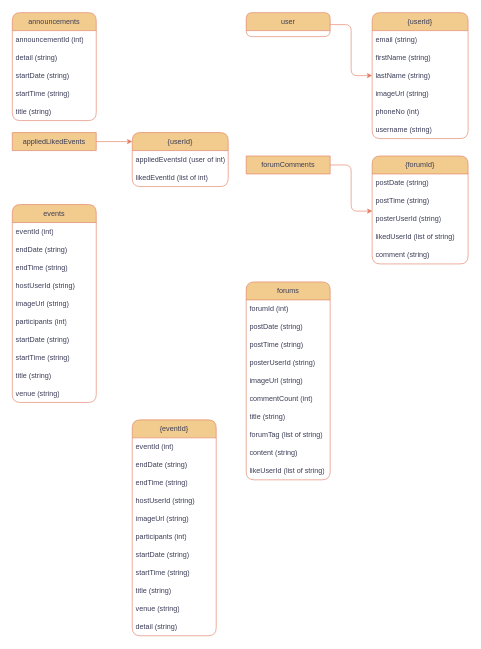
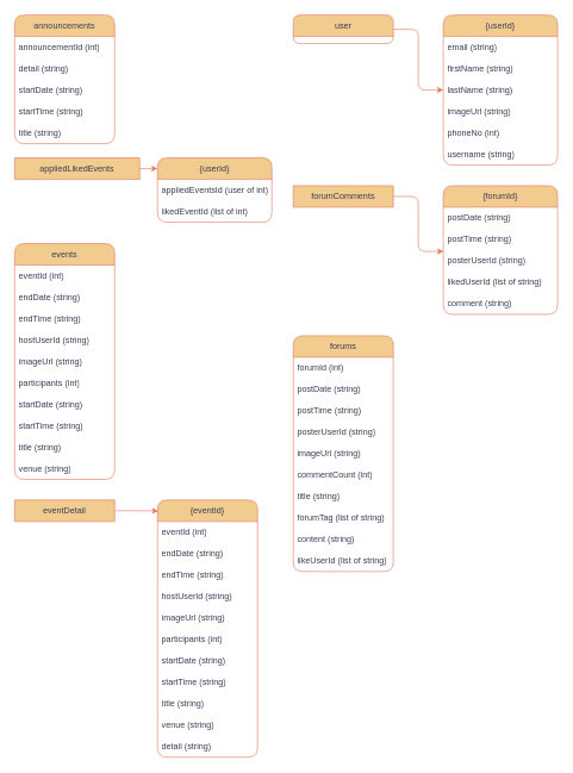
  <mxCell id="0" />
  <mxCell id="1" parent="0" />
  <mxCell id="2" value="announcements" style="swimlane;fontStyle=0;childLayout=stackLayout;horizontal=1;startSize=30;horizontalStack=0;resizeParent=1;resizeParentMax=0;resizeLast=0;collapsible=1;marginBottom=0;whiteSpace=wrap;html=1;labelBackgroundColor=none;fillColor=#F2CC8F;strokeColor=#E07A5F;fontColor=#393C56;rounded=1;" vertex="1" parent="1"><mxGeometry x="20" y="20" width="140" height="180" as="geometry" /></mxCell>
  <mxCell id="3" value="announcementId (int)" style="text;strokeColor=none;fillColor=none;align=left;verticalAlign=middle;spacingLeft=4;spacingRight=4;overflow=hidden;points=[[0,0.5],[1,0.5]];portConstraint=eastwest;rotatable=0;whiteSpace=wrap;html=1;labelBackgroundColor=none;fontColor=#393C56;rounded=1;" vertex="1" parent="2"><mxGeometry y="30" width="140" height="30" as="geometry" /></mxCell>
  <mxCell id="4" value="detail (string)" style="text;strokeColor=none;fillColor=none;align=left;verticalAlign=middle;spacingLeft=4;spacingRight=4;overflow=hidden;points=[[0,0.5],[1,0.5]];portConstraint=eastwest;rotatable=0;whiteSpace=wrap;html=1;labelBackgroundColor=none;fontColor=#393C56;rounded=1;" vertex="1" parent="2"><mxGeometry y="60" width="140" height="30" as="geometry" /></mxCell>
  <mxCell id="5" value="startDate (string)" style="text;strokeColor=none;fillColor=none;align=left;verticalAlign=middle;spacingLeft=4;spacingRight=4;overflow=hidden;points=[[0,0.5],[1,0.5]];portConstraint=eastwest;rotatable=0;whiteSpace=wrap;html=1;labelBackgroundColor=none;fontColor=#393C56;rounded=1;" vertex="1" parent="2"><mxGeometry y="90" width="140" height="30" as="geometry" /></mxCell>
  <mxCell id="6" value="startTime (string)" style="text;strokeColor=none;fillColor=none;align=left;verticalAlign=middle;spacingLeft=4;spacingRight=4;overflow=hidden;points=[[0,0.5],[1,0.5]];portConstraint=eastwest;rotatable=0;whiteSpace=wrap;html=1;labelBackgroundColor=none;fontColor=#393C56;rounded=1;" vertex="1" parent="2"><mxGeometry y="120" width="140" height="30" as="geometry" /></mxCell>
  <mxCell id="7" value="title (string)" style="text;strokeColor=none;fillColor=none;align=left;verticalAlign=middle;spacingLeft=4;spacingRight=4;overflow=hidden;points=[[0,0.5],[1,0.5]];portConstraint=eastwest;rotatable=0;whiteSpace=wrap;html=1;labelBackgroundColor=none;fontColor=#393C56;rounded=1;" vertex="1" parent="2"><mxGeometry y="150" width="140" height="30" as="geometry" /></mxCell>
  <mxCell id="8" style="edgeStyle=orthogonalEdgeStyle;rounded=1;orthogonalLoop=1;jettySize=auto;html=1;exitX=1;exitY=0.5;exitDx=0;exitDy=0;entryX=0;entryY=0.5;entryDx=0;entryDy=0;labelBackgroundColor=none;strokeColor=#E07A5F;fontColor=default;" edge="1" parent="1" source="9"><mxGeometry relative="1" as="geometry"><mxPoint x="220" y="235" as="targetPoint" /></mxGeometry></mxCell>
- <mxCell id="9" value="appliedLikedEvents" style="swimlane;fontStyle=0;childLayout=stackLayout;horizontal=1;startSize=30;horizontalStack=0;resizeParent=1;resizeParentMax=0;resizeLast=0;collapsible=1;marginBottom=0;whiteSpace=wrap;html=1;labelBackgroundColor=none;fillColor=#F2CC8F;strokeColor=#E07A5F;fontColor=#393C56;rounded=1;" vertex="1" parent="1"><mxGeometry x="20" y="220" width="140" height="30" as="geometry" /></mxCell>
+ <mxCell id="9" value="appliedLikedEvents" style="swimlane;fontStyle=0;childLayout=stackLayout;horizontal=1;startSize=30;horizontalStack=0;resizeParent=1;resizeParentMax=0;resizeLast=0;collapsible=1;marginBottom=0;whiteSpace=wrap;html=1;labelBackgroundColor=none;fillColor=#F2CC8F;strokeColor=#E07A5F;fontColor=#393C56;rounded=1;" vertex="1" parent="1"><mxGeometry x="20" y="220" width="175" height="30" as="geometry" /></mxCell>
  <mxCell id="10" value="{userId}" style="swimlane;fontStyle=0;childLayout=stackLayout;horizontal=1;startSize=30;horizontalStack=0;resizeParent=1;resizeParentMax=0;resizeLast=0;collapsible=1;marginBottom=0;whiteSpace=wrap;html=1;labelBackgroundColor=none;fillColor=#F2CC8F;strokeColor=#E07A5F;fontColor=#393C56;rounded=1;" vertex="1" parent="1"><mxGeometry x="220" y="220" width="160" height="90" as="geometry" /></mxCell>
  <mxCell id="11" value="appliedEventsId (user of int)" style="text;strokeColor=none;fillColor=none;align=left;verticalAlign=middle;spacingLeft=4;spacingRight=4;overflow=hidden;points=[[0,0.5],[1,0.5]];portConstraint=eastwest;rotatable=0;whiteSpace=wrap;html=1;labelBackgroundColor=none;fontColor=#393C56;rounded=1;" vertex="1" parent="10"><mxGeometry y="30" width="160" height="30" as="geometry" /></mxCell>
  <mxCell id="12" value="likedEventId (list of int)" style="text;strokeColor=none;fillColor=none;align=left;verticalAlign=middle;spacingLeft=4;spacingRight=4;overflow=hidden;points=[[0,0.5],[1,0.5]];portConstraint=eastwest;rotatable=0;whiteSpace=wrap;html=1;labelBackgroundColor=none;fontColor=#393C56;rounded=1;" vertex="1" parent="10"><mxGeometry y="60" width="160" height="30" as="geometry" /></mxCell>
  <mxCell id="13" value="events" style="swimlane;fontStyle=0;childLayout=stackLayout;horizontal=1;startSize=30;horizontalStack=0;resizeParent=1;resizeParentMax=0;resizeLast=0;collapsible=1;marginBottom=0;whiteSpace=wrap;html=1;labelBackgroundColor=none;fillColor=#F2CC8F;strokeColor=#E07A5F;fontColor=#393C56;rounded=1;" vertex="1" parent="1"><mxGeometry x="20" y="340" width="140" height="330" as="geometry" /></mxCell>
  <mxCell id="14" value="eventId (int)" style="text;strokeColor=none;fillColor=none;align=left;verticalAlign=middle;spacingLeft=4;spacingRight=4;overflow=hidden;points=[[0,0.5],[1,0.5]];portConstraint=eastwest;rotatable=0;whiteSpace=wrap;html=1;labelBackgroundColor=none;fontColor=#393C56;rounded=1;" vertex="1" parent="13"><mxGeometry y="30" width="140" height="30" as="geometry" /></mxCell>
  <mxCell id="15" value="endDate (string)" style="text;strokeColor=none;fillColor=none;align=left;verticalAlign=middle;spacingLeft=4;spacingRight=4;overflow=hidden;points=[[0,0.5],[1,0.5]];portConstraint=eastwest;rotatable=0;whiteSpace=wrap;html=1;labelBackgroundColor=none;fontColor=#393C56;rounded=1;" vertex="1" parent="13"><mxGeometry y="60" width="140" height="30" as="geometry" /></mxCell>
  <mxCell id="16" value="endTime&amp;nbsp;(string)" style="text;strokeColor=none;fillColor=none;align=left;verticalAlign=middle;spacingLeft=4;spacingRight=4;overflow=hidden;points=[[0,0.5],[1,0.5]];portConstraint=eastwest;rotatable=0;whiteSpace=wrap;html=1;labelBackgroundColor=none;fontColor=#393C56;rounded=1;" vertex="1" parent="13"><mxGeometry y="90" width="140" height="30" as="geometry" /></mxCell>
  <mxCell id="17" value="hostUserId&amp;nbsp;(string)" style="text;strokeColor=none;fillColor=none;align=left;verticalAlign=middle;spacingLeft=4;spacingRight=4;overflow=hidden;points=[[0,0.5],[1,0.5]];portConstraint=eastwest;rotatable=0;whiteSpace=wrap;html=1;labelBackgroundColor=none;fontColor=#393C56;rounded=1;" vertex="1" parent="13"><mxGeometry y="120" width="140" height="30" as="geometry" /></mxCell>
  <mxCell id="18" value="imageUrl&amp;nbsp;(string)" style="text;strokeColor=none;fillColor=none;align=left;verticalAlign=middle;spacingLeft=4;spacingRight=4;overflow=hidden;points=[[0,0.5],[1,0.5]];portConstraint=eastwest;rotatable=0;whiteSpace=wrap;html=1;labelBackgroundColor=none;fontColor=#393C56;rounded=1;" vertex="1" parent="13"><mxGeometry y="150" width="140" height="30" as="geometry" /></mxCell>
  <mxCell id="19" value="participants (int)" style="text;strokeColor=none;fillColor=none;align=left;verticalAlign=middle;spacingLeft=4;spacingRight=4;overflow=hidden;points=[[0,0.5],[1,0.5]];portConstraint=eastwest;rotatable=0;whiteSpace=wrap;html=1;labelBackgroundColor=none;fontColor=#393C56;rounded=1;" vertex="1" parent="13"><mxGeometry y="180" width="140" height="30" as="geometry" /></mxCell>
  <mxCell id="20" value="startDate&amp;nbsp;(string)" style="text;strokeColor=none;fillColor=none;align=left;verticalAlign=middle;spacingLeft=4;spacingRight=4;overflow=hidden;points=[[0,0.5],[1,0.5]];portConstraint=eastwest;rotatable=0;whiteSpace=wrap;html=1;labelBackgroundColor=none;fontColor=#393C56;rounded=1;" vertex="1" parent="13"><mxGeometry y="210" width="140" height="30" as="geometry" /></mxCell>
  <mxCell id="21" value="startTime&amp;nbsp;(string)" style="text;strokeColor=none;fillColor=none;align=left;verticalAlign=middle;spacingLeft=4;spacingRight=4;overflow=hidden;points=[[0,0.5],[1,0.5]];portConstraint=eastwest;rotatable=0;whiteSpace=wrap;html=1;labelBackgroundColor=none;fontColor=#393C56;rounded=1;" vertex="1" parent="13"><mxGeometry y="240" width="140" height="30" as="geometry" /></mxCell>
  <mxCell id="22" value="title&amp;nbsp;(string)" style="text;strokeColor=none;fillColor=none;align=left;verticalAlign=middle;spacingLeft=4;spacingRight=4;overflow=hidden;points=[[0,0.5],[1,0.5]];portConstraint=eastwest;rotatable=0;whiteSpace=wrap;html=1;labelBackgroundColor=none;fontColor=#393C56;rounded=1;" vertex="1" parent="13"><mxGeometry y="270" width="140" height="30" as="geometry" /></mxCell>
  <mxCell id="23" value="venue&amp;nbsp;(string)" style="text;strokeColor=none;fillColor=none;align=left;verticalAlign=middle;spacingLeft=4;spacingRight=4;overflow=hidden;points=[[0,0.5],[1,0.5]];portConstraint=eastwest;rotatable=0;whiteSpace=wrap;html=1;labelBackgroundColor=none;fontColor=#393C56;rounded=1;" vertex="1" parent="13"><mxGeometry y="300" width="140" height="30" as="geometry" /></mxCell>
  <mxCell id="24" value="{eventId}" style="swimlane;fontStyle=0;childLayout=stackLayout;horizontal=1;startSize=30;horizontalStack=0;resizeParent=1;resizeParentMax=0;resizeLast=0;collapsible=1;marginBottom=0;whiteSpace=wrap;html=1;labelBackgroundColor=none;fillColor=#F2CC8F;strokeColor=#E07A5F;fontColor=#393C56;rounded=1;" vertex="1" parent="1"><mxGeometry x="220" y="699" width="140" height="360" as="geometry" /></mxCell>
  <mxCell id="25" value="eventId (int)" style="text;strokeColor=none;fillColor=none;align=left;verticalAlign=middle;spacingLeft=4;spacingRight=4;overflow=hidden;points=[[0,0.5],[1,0.5]];portConstraint=eastwest;rotatable=0;whiteSpace=wrap;html=1;labelBackgroundColor=none;fontColor=#393C56;rounded=1;" vertex="1" parent="24"><mxGeometry y="30" width="140" height="30" as="geometry" /></mxCell>
  <mxCell id="26" value="endDate (string)" style="text;strokeColor=none;fillColor=none;align=left;verticalAlign=middle;spacingLeft=4;spacingRight=4;overflow=hidden;points=[[0,0.5],[1,0.5]];portConstraint=eastwest;rotatable=0;whiteSpace=wrap;html=1;labelBackgroundColor=none;fontColor=#393C56;rounded=1;" vertex="1" parent="24"><mxGeometry y="60" width="140" height="30" as="geometry" /></mxCell>
  <mxCell id="27" value="endTime&amp;nbsp;(string)" style="text;strokeColor=none;fillColor=none;align=left;verticalAlign=middle;spacingLeft=4;spacingRight=4;overflow=hidden;points=[[0,0.5],[1,0.5]];portConstraint=eastwest;rotatable=0;whiteSpace=wrap;html=1;labelBackgroundColor=none;fontColor=#393C56;rounded=1;" vertex="1" parent="24"><mxGeometry y="90" width="140" height="30" as="geometry" /></mxCell>
  <mxCell id="28" value="hostUserId&amp;nbsp;(string)" style="text;strokeColor=none;fillColor=none;align=left;verticalAlign=middle;spacingLeft=4;spacingRight=4;overflow=hidden;points=[[0,0.5],[1,0.5]];portConstraint=eastwest;rotatable=0;whiteSpace=wrap;html=1;labelBackgroundColor=none;fontColor=#393C56;rounded=1;" vertex="1" parent="24"><mxGeometry y="120" width="140" height="30" as="geometry" /></mxCell>
  <mxCell id="29" value="imageUrl&amp;nbsp;(string)" style="text;strokeColor=none;fillColor=none;align=left;verticalAlign=middle;spacingLeft=4;spacingRight=4;overflow=hidden;points=[[0,0.5],[1,0.5]];portConstraint=eastwest;rotatable=0;whiteSpace=wrap;html=1;labelBackgroundColor=none;fontColor=#393C56;rounded=1;" vertex="1" parent="24"><mxGeometry y="150" width="140" height="30" as="geometry" /></mxCell>
  <mxCell id="30" value="participants (int)" style="text;strokeColor=none;fillColor=none;align=left;verticalAlign=middle;spacingLeft=4;spacingRight=4;overflow=hidden;points=[[0,0.5],[1,0.5]];portConstraint=eastwest;rotatable=0;whiteSpace=wrap;html=1;labelBackgroundColor=none;fontColor=#393C56;rounded=1;" vertex="1" parent="24"><mxGeometry y="180" width="140" height="30" as="geometry" /></mxCell>
  <mxCell id="31" value="startDate&amp;nbsp;(string)" style="text;strokeColor=none;fillColor=none;align=left;verticalAlign=middle;spacingLeft=4;spacingRight=4;overflow=hidden;points=[[0,0.5],[1,0.5]];portConstraint=eastwest;rotatable=0;whiteSpace=wrap;html=1;labelBackgroundColor=none;fontColor=#393C56;rounded=1;" vertex="1" parent="24"><mxGeometry y="210" width="140" height="30" as="geometry" /></mxCell>
  <mxCell id="32" value="startTime&amp;nbsp;(string)" style="text;strokeColor=none;fillColor=none;align=left;verticalAlign=middle;spacingLeft=4;spacingRight=4;overflow=hidden;points=[[0,0.5],[1,0.5]];portConstraint=eastwest;rotatable=0;whiteSpace=wrap;html=1;labelBackgroundColor=none;fontColor=#393C56;rounded=1;" vertex="1" parent="24"><mxGeometry y="240" width="140" height="30" as="geometry" /></mxCell>
  <mxCell id="33" value="title&amp;nbsp;(string)" style="text;strokeColor=none;fillColor=none;align=left;verticalAlign=middle;spacingLeft=4;spacingRight=4;overflow=hidden;points=[[0,0.5],[1,0.5]];portConstraint=eastwest;rotatable=0;whiteSpace=wrap;html=1;labelBackgroundColor=none;fontColor=#393C56;rounded=1;" vertex="1" parent="24"><mxGeometry y="270" width="140" height="30" as="geometry" /></mxCell>
  <mxCell id="34" value="venue&amp;nbsp;(string)" style="text;strokeColor=none;fillColor=none;align=left;verticalAlign=middle;spacingLeft=4;spacingRight=4;overflow=hidden;points=[[0,0.5],[1,0.5]];portConstraint=eastwest;rotatable=0;whiteSpace=wrap;html=1;labelBackgroundColor=none;fontColor=#393C56;rounded=1;" vertex="1" parent="24"><mxGeometry y="300" width="140" height="30" as="geometry" /></mxCell>
  <mxCell id="35" value="detail (string)" style="text;strokeColor=none;fillColor=none;align=left;verticalAlign=middle;spacingLeft=4;spacingRight=4;overflow=hidden;points=[[0,0.5],[1,0.5]];portConstraint=eastwest;rotatable=0;whiteSpace=wrap;html=1;labelBackgroundColor=none;fontColor=#393C56;rounded=1;" vertex="1" parent="24"><mxGeometry y="330" width="140" height="30" as="geometry" /></mxCell>
  <mxCell id="36" value="forums" style="swimlane;fontStyle=0;childLayout=stackLayout;horizontal=1;startSize=30;horizontalStack=0;resizeParent=1;resizeParentMax=0;resizeLast=0;collapsible=1;marginBottom=0;whiteSpace=wrap;html=1;labelBackgroundColor=none;fillColor=#F2CC8F;strokeColor=#E07A5F;fontColor=#393C56;rounded=1;" vertex="1" parent="1"><mxGeometry x="410" y="469" width="140" height="330" as="geometry" /></mxCell>
  <mxCell id="37" value="forumId (int)" style="text;strokeColor=none;fillColor=none;align=left;verticalAlign=middle;spacingLeft=4;spacingRight=4;overflow=hidden;points=[[0,0.5],[1,0.5]];portConstraint=eastwest;rotatable=0;whiteSpace=wrap;html=1;labelBackgroundColor=none;fontColor=#393C56;rounded=1;" vertex="1" parent="36"><mxGeometry y="30" width="140" height="30" as="geometry" /></mxCell>
  <mxCell id="38" value="postDate (string)" style="text;strokeColor=none;fillColor=none;align=left;verticalAlign=middle;spacingLeft=4;spacingRight=4;overflow=hidden;points=[[0,0.5],[1,0.5]];portConstraint=eastwest;rotatable=0;whiteSpace=wrap;html=1;labelBackgroundColor=none;fontColor=#393C56;rounded=1;" vertex="1" parent="36"><mxGeometry y="60" width="140" height="30" as="geometry" /></mxCell>
  <mxCell id="39" value="postTime&amp;nbsp;(string)" style="text;strokeColor=none;fillColor=none;align=left;verticalAlign=middle;spacingLeft=4;spacingRight=4;overflow=hidden;points=[[0,0.5],[1,0.5]];portConstraint=eastwest;rotatable=0;whiteSpace=wrap;html=1;labelBackgroundColor=none;fontColor=#393C56;rounded=1;" vertex="1" parent="36"><mxGeometry y="90" width="140" height="30" as="geometry" /></mxCell>
  <mxCell id="40" value="posterUserId&amp;nbsp;(string)" style="text;strokeColor=none;fillColor=none;align=left;verticalAlign=middle;spacingLeft=4;spacingRight=4;overflow=hidden;points=[[0,0.5],[1,0.5]];portConstraint=eastwest;rotatable=0;whiteSpace=wrap;html=1;labelBackgroundColor=none;fontColor=#393C56;rounded=1;" vertex="1" parent="36"><mxGeometry y="120" width="140" height="30" as="geometry" /></mxCell>
  <mxCell id="41" value="imageUrl&amp;nbsp;(string)" style="text;strokeColor=none;fillColor=none;align=left;verticalAlign=middle;spacingLeft=4;spacingRight=4;overflow=hidden;points=[[0,0.5],[1,0.5]];portConstraint=eastwest;rotatable=0;whiteSpace=wrap;html=1;labelBackgroundColor=none;fontColor=#393C56;rounded=1;" vertex="1" parent="36"><mxGeometry y="150" width="140" height="30" as="geometry" /></mxCell>
  <mxCell id="42" value="commentCount (int)" style="text;strokeColor=none;fillColor=none;align=left;verticalAlign=middle;spacingLeft=4;spacingRight=4;overflow=hidden;points=[[0,0.5],[1,0.5]];portConstraint=eastwest;rotatable=0;whiteSpace=wrap;html=1;labelBackgroundColor=none;fontColor=#393C56;rounded=1;" vertex="1" parent="36"><mxGeometry y="180" width="140" height="30" as="geometry" /></mxCell>
  <mxCell id="43" value="title (string)" style="text;strokeColor=none;fillColor=none;align=left;verticalAlign=middle;spacingLeft=4;spacingRight=4;overflow=hidden;points=[[0,0.5],[1,0.5]];portConstraint=eastwest;rotatable=0;whiteSpace=wrap;html=1;labelBackgroundColor=none;fontColor=#393C56;rounded=1;" vertex="1" parent="36"><mxGeometry y="210" width="140" height="30" as="geometry" /></mxCell>
  <mxCell id="44" value="forumTag (list of string)" style="text;strokeColor=none;fillColor=none;align=left;verticalAlign=middle;spacingLeft=4;spacingRight=4;overflow=hidden;points=[[0,0.5],[1,0.5]];portConstraint=eastwest;rotatable=0;whiteSpace=wrap;html=1;labelBackgroundColor=none;fontColor=#393C56;rounded=1;" vertex="1" parent="36"><mxGeometry y="240" width="140" height="30" as="geometry" /></mxCell>
  <mxCell id="45" value="content (string)" style="text;strokeColor=none;fillColor=none;align=left;verticalAlign=middle;spacingLeft=4;spacingRight=4;overflow=hidden;points=[[0,0.5],[1,0.5]];portConstraint=eastwest;rotatable=0;whiteSpace=wrap;html=1;labelBackgroundColor=none;fontColor=#393C56;rounded=1;" vertex="1" parent="36"><mxGeometry y="270" width="140" height="30" as="geometry" /></mxCell>
  <mxCell id="46" value="likeUserId (list of string)" style="text;strokeColor=none;fillColor=none;align=left;verticalAlign=middle;spacingLeft=4;spacingRight=4;overflow=hidden;points=[[0,0.5],[1,0.5]];portConstraint=eastwest;rotatable=0;whiteSpace=wrap;html=1;labelBackgroundColor=none;fontColor=#393C56;rounded=1;" vertex="1" parent="36"><mxGeometry y="300" width="140" height="30" as="geometry" /></mxCell>
  <mxCell id="47" value="{forumId}" style="swimlane;fontStyle=0;childLayout=stackLayout;horizontal=1;startSize=30;horizontalStack=0;resizeParent=1;resizeParentMax=0;resizeLast=0;collapsible=1;marginBottom=0;whiteSpace=wrap;html=1;labelBackgroundColor=none;fillColor=#F2CC8F;strokeColor=#E07A5F;fontColor=#393C56;rounded=1;" vertex="1" parent="1"><mxGeometry x="620" y="259" width="160" height="180" as="geometry" /></mxCell>
  <mxCell id="48" value="postDate (string)" style="text;strokeColor=none;fillColor=none;align=left;verticalAlign=middle;spacingLeft=4;spacingRight=4;overflow=hidden;points=[[0,0.5],[1,0.5]];portConstraint=eastwest;rotatable=0;whiteSpace=wrap;html=1;labelBackgroundColor=none;fontColor=#393C56;rounded=1;" vertex="1" parent="47"><mxGeometry y="30" width="160" height="30" as="geometry" /></mxCell>
  <mxCell id="49" value="postTime&amp;nbsp;(string)" style="text;strokeColor=none;fillColor=none;align=left;verticalAlign=middle;spacingLeft=4;spacingRight=4;overflow=hidden;points=[[0,0.5],[1,0.5]];portConstraint=eastwest;rotatable=0;whiteSpace=wrap;html=1;labelBackgroundColor=none;fontColor=#393C56;rounded=1;" vertex="1" parent="47"><mxGeometry y="60" width="160" height="30" as="geometry" /></mxCell>
  <mxCell id="50" value="posterUserId&amp;nbsp;(string)" style="text;strokeColor=none;fillColor=none;align=left;verticalAlign=middle;spacingLeft=4;spacingRight=4;overflow=hidden;points=[[0,0.5],[1,0.5]];portConstraint=eastwest;rotatable=0;whiteSpace=wrap;html=1;labelBackgroundColor=none;fontColor=#393C56;rounded=1;" vertex="1" parent="47"><mxGeometry y="90" width="160" height="30" as="geometry" /></mxCell>
  <mxCell id="51" value="likedUserId (list of string)" style="text;strokeColor=none;fillColor=none;align=left;verticalAlign=middle;spacingLeft=4;spacingRight=4;overflow=hidden;points=[[0,0.5],[1,0.5]];portConstraint=eastwest;rotatable=0;whiteSpace=wrap;html=1;labelBackgroundColor=none;fontColor=#393C56;rounded=1;" vertex="1" parent="47"><mxGeometry y="120" width="160" height="30" as="geometry" /></mxCell>
  <mxCell id="52" value="comment (string)" style="text;strokeColor=none;fillColor=none;align=left;verticalAlign=middle;spacingLeft=4;spacingRight=4;overflow=hidden;points=[[0,0.5],[1,0.5]];portConstraint=eastwest;rotatable=0;whiteSpace=wrap;html=1;labelBackgroundColor=none;fontColor=#393C56;rounded=1;" vertex="1" parent="47"><mxGeometry y="150" width="160" height="30" as="geometry" /></mxCell>
  <mxCell id="53" style="edgeStyle=orthogonalEdgeStyle;rounded=1;orthogonalLoop=1;jettySize=auto;html=1;exitX=1;exitY=0.5;exitDx=0;exitDy=0;entryX=0.002;entryY=0.065;entryDx=0;entryDy=0;entryPerimeter=0;labelBackgroundColor=none;strokeColor=#E07A5F;fontColor=default;" edge="1" parent="1" source="54" target="50"><mxGeometry relative="1" as="geometry" /></mxCell>
  <mxCell id="54" value="forumComments" style="swimlane;fontStyle=0;childLayout=stackLayout;horizontal=1;startSize=30;horizontalStack=0;resizeParent=1;resizeParentMax=0;resizeLast=0;collapsible=1;marginBottom=0;whiteSpace=wrap;html=1;labelBackgroundColor=none;fillColor=#F2CC8F;strokeColor=#E07A5F;fontColor=#393C56;rounded=1;" vertex="1" parent="1"><mxGeometry x="410" y="259" width="140" height="30" as="geometry" /></mxCell>
  <mxCell id="55" style="edgeStyle=orthogonalEdgeStyle;rounded=1;orthogonalLoop=1;jettySize=auto;html=1;exitX=1;exitY=0.5;exitDx=0;exitDy=0;labelBackgroundColor=none;strokeColor=#E07A5F;fontColor=default;" edge="1" parent="1" source="56" target="57"><mxGeometry relative="1" as="geometry" /></mxCell>
  <mxCell id="56" value="user" style="swimlane;fontStyle=0;childLayout=stackLayout;horizontal=1;startSize=30;horizontalStack=0;resizeParent=1;resizeParentMax=0;resizeLast=0;collapsible=1;marginBottom=0;whiteSpace=wrap;html=1;labelBackgroundColor=none;fillColor=#F2CC8F;strokeColor=#E07A5F;fontColor=#393C56;rounded=1;" vertex="1" parent="1"><mxGeometry x="410" y="20" width="140" height="40" as="geometry" /></mxCell>
  <mxCell id="57" value="{userId}" style="swimlane;fontStyle=0;childLayout=stackLayout;horizontal=1;startSize=30;horizontalStack=0;resizeParent=1;resizeParentMax=0;resizeLast=0;collapsible=1;marginBottom=0;whiteSpace=wrap;html=1;labelBackgroundColor=none;fillColor=#F2CC8F;strokeColor=#E07A5F;fontColor=#393C56;rounded=1;" vertex="1" parent="1"><mxGeometry x="620" y="20" width="160" height="210" as="geometry" /></mxCell>
  <mxCell id="58" value="email (string)" style="text;strokeColor=none;fillColor=none;align=left;verticalAlign=middle;spacingLeft=4;spacingRight=4;overflow=hidden;points=[[0,0.5],[1,0.5]];portConstraint=eastwest;rotatable=0;whiteSpace=wrap;html=1;labelBackgroundColor=none;fontColor=#393C56;rounded=1;" vertex="1" parent="57"><mxGeometry y="30" width="160" height="30" as="geometry" /></mxCell>
  <mxCell id="59" value="firstName (string)" style="text;strokeColor=none;fillColor=none;align=left;verticalAlign=middle;spacingLeft=4;spacingRight=4;overflow=hidden;points=[[0,0.5],[1,0.5]];portConstraint=eastwest;rotatable=0;whiteSpace=wrap;html=1;labelBackgroundColor=none;fontColor=#393C56;rounded=1;" vertex="1" parent="57"><mxGeometry y="60" width="160" height="30" as="geometry" /></mxCell>
  <mxCell id="60" value="lastName (string)" style="text;strokeColor=none;fillColor=none;align=left;verticalAlign=middle;spacingLeft=4;spacingRight=4;overflow=hidden;points=[[0,0.5],[1,0.5]];portConstraint=eastwest;rotatable=0;whiteSpace=wrap;html=1;labelBackgroundColor=none;fontColor=#393C56;rounded=1;" vertex="1" parent="57"><mxGeometry y="90" width="160" height="30" as="geometry" /></mxCell>
  <mxCell id="61" value="imageUrl&amp;nbsp;(string)" style="text;strokeColor=none;fillColor=none;align=left;verticalAlign=middle;spacingLeft=4;spacingRight=4;overflow=hidden;points=[[0,0.5],[1,0.5]];portConstraint=eastwest;rotatable=0;whiteSpace=wrap;html=1;labelBackgroundColor=none;fontColor=#393C56;rounded=1;" vertex="1" parent="57"><mxGeometry y="120" width="160" height="30" as="geometry" /></mxCell>
  <mxCell id="62" value="phoneNo (int)" style="text;strokeColor=none;fillColor=none;align=left;verticalAlign=middle;spacingLeft=4;spacingRight=4;overflow=hidden;points=[[0,0.5],[1,0.5]];portConstraint=eastwest;rotatable=0;whiteSpace=wrap;html=1;labelBackgroundColor=none;fontColor=#393C56;rounded=1;" vertex="1" parent="57"><mxGeometry y="150" width="160" height="30" as="geometry" /></mxCell>
  <mxCell id="63" value="username (string)" style="text;strokeColor=none;fillColor=none;align=left;verticalAlign=middle;spacingLeft=4;spacingRight=4;overflow=hidden;points=[[0,0.5],[1,0.5]];portConstraint=eastwest;rotatable=0;whiteSpace=wrap;html=1;labelBackgroundColor=none;fontColor=#393C56;rounded=1;" vertex="1" parent="57"><mxGeometry y="180" width="160" height="30" as="geometry" /></mxCell>
+ <mxCell id="64" style="edgeStyle=orthogonalEdgeStyle;rounded=1;orthogonalLoop=1;jettySize=auto;html=1;exitX=1;exitY=0.5;exitDx=0;exitDy=0;entryX=0.007;entryY=0.042;entryDx=0;entryDy=0;entryPerimeter=0;labelBackgroundColor=none;strokeColor=#E07A5F;fontColor=default;" edge="1" parent="1" source="65" target="24"><mxGeometry relative="1" as="geometry" /></mxCell>
+ <mxCell id="65" value="eventDetail" style="swimlane;fontStyle=0;childLayout=stackLayout;horizontal=1;startSize=30;horizontalStack=0;resizeParent=1;resizeParentMax=0;resizeLast=0;collapsible=1;marginBottom=0;whiteSpace=wrap;html=1;labelBackgroundColor=none;fillColor=#F2CC8F;strokeColor=#E07A5F;fontColor=#393C56;rounded=1;" vertex="1" parent="1"><mxGeometry x="20" y="699" width="140" height="30" as="geometry" /></mxCell>
